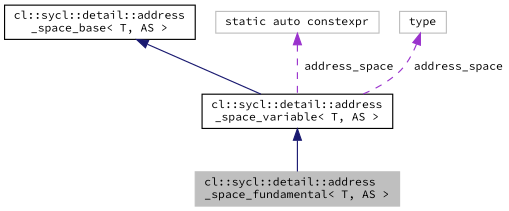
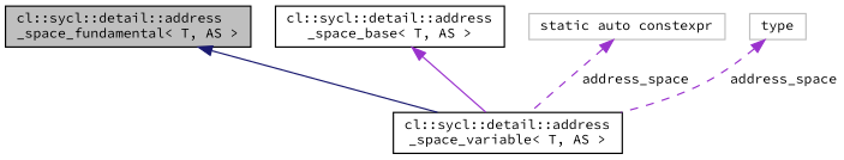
  digraph {
    fontname="Source Code Pro"
    node [color=black fontname="Source Code Pro" fontsize=10 shape=record]
    edge [color=midnightblue dir=back fontname="Source Code Pro" fontsize=10 labelfontname=Helvetica labelfontsize=10 style=solid]
-   n1 [color=grey75 fillcolor=grey75 fontcolor=black height=0.2 label="cl::sycl::detail::address\l_space_fundamental\< T, AS \>" style=filled width=0.4]
+   n1 [fillcolor=grey75 fontcolor=black height=0.2 label="cl::sycl::detail::address\l_space_fundamental\< T, AS \>" style=filled width=0.4]
    n2 [height=0.2 label="cl::sycl::detail::address\l_space_variable\< T, AS \>" width=0.4]
    n3 [height=0.2 label="cl::sycl::detail::address\l_space_base\< T, AS \>" width=0.4]
    n4 [color=grey75 height=0.2 label="static auto constexpr" width=0.4]
    n5 [color=grey75 height=0.2 label=type width=0.4]
-   n2 -> n1
-   n3 -> n2
+   n1 -> n2
+   n3 -> n2 [color=darkorchid3]
    n4 -> n2 [color=darkorchid3 label=" address_space" style=dashed]
    n5 -> n2 [color=darkorchid3 label=" address_space" style=dashed]
  }
